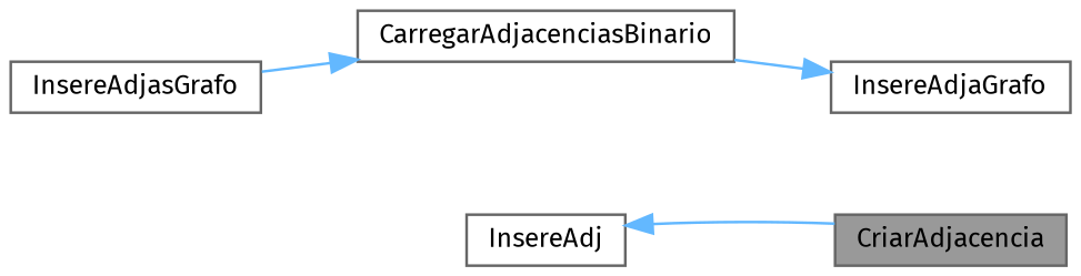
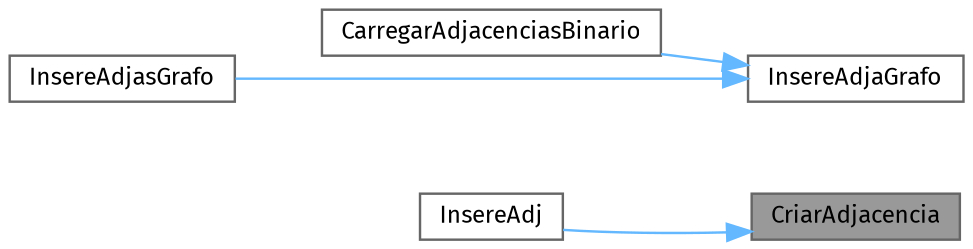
  digraph {
    fontname="Fira Sans"
    rankdir=RL
    node [color=grey40 fillcolor=white fontname="Fira Sans" fontsize=10 shape=box style=filled]
    edge [color=steelblue1 dir=back fontname="Fira Sans" fontsize=10 labelfontname=Helvetica labelfontsize=10 style=solid]
    n1 [color=gray40 fillcolor=grey60 fontcolor=black height=0.2 label=CriarAdjacencia width=0.4]
    n2 [height=0.2 label=InsereAdj width=0.4]
    n3 [height=0.2 label=InsereAdjaGrafo width=0.4]
    n4 [height=0.2 label=CarregarAdjacenciasBinario width=0.4]
    n5 [height=0.2 label=InsereAdjasGrafo width=0.4]
-   n2 -> n1
+   n1 -> n2
    n3 -> n4
-   n4 -> n5
+   n3 -> n5
  }
